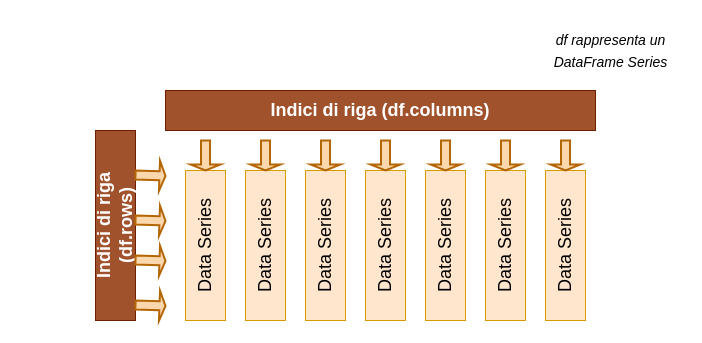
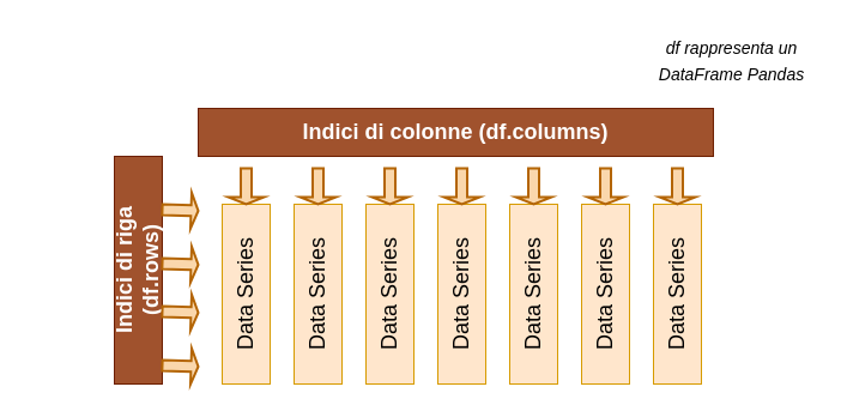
  <mxCell id="0" />
  <mxCell id="1" parent="0" />
- <mxCell id="2" value="&lt;font style=&quot;font-size: 18px;&quot;&gt;&lt;b&gt;Indici di riga (df.columns)&lt;/b&gt;&lt;/font&gt;" style="rounded=0;whiteSpace=wrap;html=1;fillColor=#a0522d;fontColor=#ffffff;strokeColor=#6D1F00;" vertex="1" parent="1"><mxGeometry x="165" y="90" width="430" height="40" as="geometry" /></mxCell>
+ <mxCell id="2" value="&lt;font style=&quot;font-size: 18px;&quot;&gt;&lt;b&gt;Indici di colonne (df.columns)&lt;/b&gt;&lt;/font&gt;" style="rounded=0;whiteSpace=wrap;html=1;fillColor=#a0522d;fontColor=#ffffff;strokeColor=#6D1F00;" vertex="1" parent="1"><mxGeometry x="165" y="90" width="430" height="40" as="geometry" /></mxCell>
  <mxCell id="3" value="&lt;font style=&quot;font-size: 18px;&quot;&gt;Data Series&lt;/font&gt;" style="rounded=0;whiteSpace=wrap;html=1;rotation=-90;fillColor=#ffe6cc;strokeColor=#d79b00;" vertex="1" parent="1"><mxGeometry x="130" y="225" width="150" height="40" as="geometry" /></mxCell>
  <mxCell id="4" value="&lt;font style=&quot;font-size: 18px;&quot;&gt;Data Series&lt;/font&gt;" style="rounded=0;whiteSpace=wrap;html=1;rotation=-90;fillColor=#ffe6cc;strokeColor=#d79b00;" vertex="1" parent="1"><mxGeometry x="190" y="225" width="150" height="40" as="geometry" /></mxCell>
  <mxCell id="5" value="&lt;font style=&quot;font-size: 18px;&quot;&gt;Data Series&lt;/font&gt;" style="rounded=0;whiteSpace=wrap;html=1;rotation=-90;fillColor=#ffe6cc;strokeColor=#d79b00;" vertex="1" parent="1"><mxGeometry x="250" y="225" width="150" height="40" as="geometry" /></mxCell>
  <mxCell id="6" value="&lt;font style=&quot;font-size: 18px;&quot;&gt;Data Series&lt;/font&gt;" style="rounded=0;whiteSpace=wrap;html=1;rotation=-90;fillColor=#ffe6cc;strokeColor=#d79b00;" vertex="1" parent="1"><mxGeometry x="310" y="225" width="150" height="40" as="geometry" /></mxCell>
  <mxCell id="7" value="&lt;font style=&quot;font-size: 18px;&quot;&gt;Data Series&lt;/font&gt;" style="rounded=0;whiteSpace=wrap;html=1;rotation=-90;fillColor=#ffe6cc;strokeColor=#d79b00;" vertex="1" parent="1"><mxGeometry x="370" y="225" width="150" height="40" as="geometry" /></mxCell>
  <mxCell id="8" value="&lt;font style=&quot;font-size: 18px;&quot;&gt;Data Series&lt;/font&gt;" style="rounded=0;whiteSpace=wrap;html=1;rotation=-90;fillColor=#ffe6cc;strokeColor=#d79b00;" vertex="1" parent="1"><mxGeometry x="430" y="225" width="150" height="40" as="geometry" /></mxCell>
  <mxCell id="9" value="&lt;font style=&quot;font-size: 18px;&quot;&gt;Data Series&lt;/font&gt;" style="rounded=0;whiteSpace=wrap;html=1;rotation=-90;fillColor=#ffe6cc;strokeColor=#d79b00;" vertex="1" parent="1"><mxGeometry x="490" y="225" width="150" height="40" as="geometry" /></mxCell>
  <mxCell id="10" value="&lt;b&gt;Indici di riga&lt;br&gt;(df.rows)&lt;br&gt;&lt;/b&gt;" style="rounded=0;whiteSpace=wrap;html=1;fontSize=18;fontColor=#ffffff;fillColor=#a0522d;strokeColor=#6D1F00;rotation=-90;" vertex="1" parent="1"><mxGeometry x="20" y="205" width="190" height="40" as="geometry" /></mxCell>
  <mxCell id="11" value="" style="shape=singleArrow;direction=south;whiteSpace=wrap;html=1;fontSize=18;fillColor=#fad7ac;strokeColor=#b46504;strokeWidth=2;" vertex="1" parent="1"><mxGeometry x="190" y="140" width="30" height="30" as="geometry" /></mxCell>
  <mxCell id="12" value="" style="shape=singleArrow;direction=south;whiteSpace=wrap;html=1;fontSize=18;fillColor=#fad7ac;strokeColor=#b46504;strokeWidth=2;" vertex="1" parent="1"><mxGeometry x="250" y="140" width="30" height="30" as="geometry" /></mxCell>
  <mxCell id="13" value="" style="shape=singleArrow;direction=south;whiteSpace=wrap;html=1;fontSize=18;fillColor=#fad7ac;strokeColor=#b46504;strokeWidth=2;" vertex="1" parent="1"><mxGeometry x="310" y="140" width="30" height="30" as="geometry" /></mxCell>
  <mxCell id="14" value="" style="shape=singleArrow;direction=south;whiteSpace=wrap;html=1;fontSize=18;fillColor=#fad7ac;strokeColor=#b46504;strokeWidth=2;" vertex="1" parent="1"><mxGeometry x="370" y="140" width="30" height="30" as="geometry" /></mxCell>
  <mxCell id="15" value="" style="shape=singleArrow;direction=south;whiteSpace=wrap;html=1;fontSize=18;fillColor=#fad7ac;strokeColor=#b46504;strokeWidth=2;" vertex="1" parent="1"><mxGeometry x="430" y="140" width="30" height="30" as="geometry" /></mxCell>
  <mxCell id="16" value="" style="shape=singleArrow;direction=south;whiteSpace=wrap;html=1;fontSize=18;fillColor=#fad7ac;strokeColor=#b46504;strokeWidth=2;" vertex="1" parent="1"><mxGeometry x="490" y="140" width="30" height="30" as="geometry" /></mxCell>
  <mxCell id="17" value="" style="shape=singleArrow;direction=south;whiteSpace=wrap;html=1;fontSize=18;fillColor=#fad7ac;strokeColor=#b46504;strokeWidth=2;" vertex="1" parent="1"><mxGeometry x="550" y="140" width="30" height="30" as="geometry" /></mxCell>
  <mxCell id="18" value="" style="shape=singleArrow;direction=south;whiteSpace=wrap;html=1;fontSize=18;fillColor=#fad7ac;strokeColor=#b46504;strokeWidth=2;rotation=-88;" vertex="1" parent="1"><mxGeometry x="135" y="160" width="30" height="30" as="geometry" /></mxCell>
  <mxCell id="19" value="" style="shape=singleArrow;direction=south;whiteSpace=wrap;html=1;fontSize=18;fillColor=#fad7ac;strokeColor=#b46504;strokeWidth=2;rotation=-88;" vertex="1" parent="1"><mxGeometry x="135.004" y="205.004" width="30" height="30" as="geometry" /></mxCell>
  <mxCell id="20" value="" style="shape=singleArrow;direction=south;whiteSpace=wrap;html=1;fontSize=18;fillColor=#fad7ac;strokeColor=#b46504;strokeWidth=2;rotation=-88;" vertex="1" parent="1"><mxGeometry x="135.004" y="245.004" width="30" height="30" as="geometry" /></mxCell>
  <mxCell id="21" value="" style="shape=singleArrow;direction=south;whiteSpace=wrap;html=1;fontSize=18;fillColor=#fad7ac;strokeColor=#b46504;strokeWidth=2;rotation=-88;" vertex="1" parent="1"><mxGeometry x="135.004" y="290.004" width="30" height="30" as="geometry" /></mxCell>
- <mxCell id="22" value="&lt;font style=&quot;font-size: 14px;&quot;&gt;&lt;i style=&quot;&quot;&gt;df rappresenta un &lt;br&gt;DataFrame Series&lt;/i&gt;&lt;/font&gt;" style="text;html=1;align=center;verticalAlign=middle;resizable=0;points=[];autosize=1;strokeColor=none;fillColor=none;fontSize=18;fontColor=#000000;" vertex="1" parent="1"><mxGeometry x="540" y="20" width="140" height="60" as="geometry" /></mxCell>
+ <mxCell id="22" value="&lt;font style=&quot;font-size: 14px;&quot;&gt;&lt;i style=&quot;&quot;&gt;df rappresenta un &lt;br&gt;DataFrame Pandas&lt;/i&gt;&lt;/font&gt;" style="text;html=1;align=center;verticalAlign=middle;resizable=0;points=[];autosize=1;strokeColor=none;fillColor=none;fontSize=18;fontColor=#000000;" vertex="1" parent="1"><mxGeometry x="540" y="20" width="140" height="60" as="geometry" /></mxCell>
